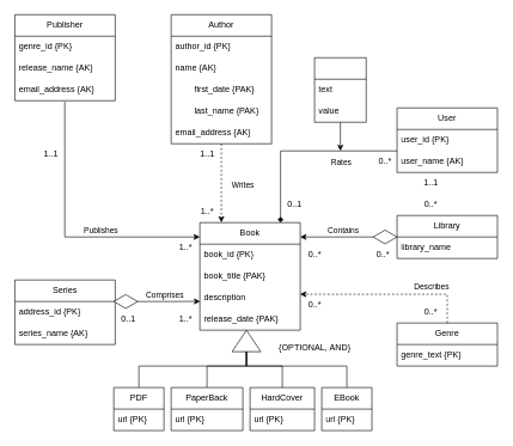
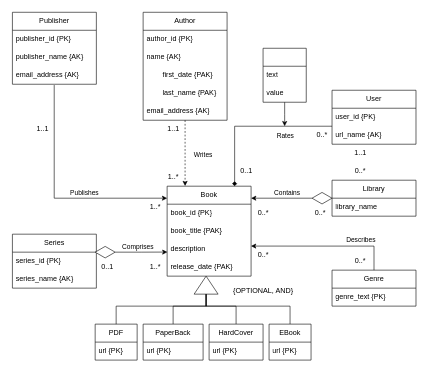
  <mxCell id="0" />
  <mxCell id="1" parent="0" />
  <mxCell id="2" value="User" style="swimlane;fontStyle=0;childLayout=stackLayout;horizontal=1;startSize=30;horizontalStack=0;resizeParent=1;resizeParentMax=0;resizeLast=0;collapsible=1;marginBottom=0;whiteSpace=wrap;html=1;" vertex="1" parent="1"><mxGeometry x="553" y="150" width="140" height="90" as="geometry" /></mxCell>
  <mxCell id="3" value="user_id {PK}" style="text;strokeColor=none;fillColor=none;align=left;verticalAlign=middle;spacingLeft=4;spacingRight=4;overflow=hidden;points=[[0,0.5],[1,0.5]];portConstraint=eastwest;rotatable=0;whiteSpace=wrap;html=1;" vertex="1" parent="2"><mxGeometry y="30" width="140" height="30" as="geometry" /></mxCell>
- <mxCell id="4" value="user_name {AK}" style="text;strokeColor=none;fillColor=none;align=left;verticalAlign=middle;spacingLeft=4;spacingRight=4;overflow=hidden;points=[[0,0.5],[1,0.5]];portConstraint=eastwest;rotatable=0;whiteSpace=wrap;html=1;" vertex="1" parent="2"><mxGeometry y="60" width="140" height="30" as="geometry" /></mxCell>
+ <mxCell id="4" value="url_name {AK}" style="text;strokeColor=none;fillColor=none;align=left;verticalAlign=middle;spacingLeft=4;spacingRight=4;overflow=hidden;points=[[0,0.5],[1,0.5]];portConstraint=eastwest;rotatable=0;whiteSpace=wrap;html=1;" vertex="1" parent="2"><mxGeometry y="60" width="140" height="30" as="geometry" /></mxCell>
  <mxCell id="5" value="Library" style="swimlane;fontStyle=0;childLayout=stackLayout;horizontal=1;startSize=30;horizontalStack=0;resizeParent=1;resizeParentMax=0;resizeLast=0;collapsible=1;marginBottom=0;whiteSpace=wrap;html=1;" vertex="1" parent="1"><mxGeometry x="553" y="300" width="140" height="60" as="geometry" /></mxCell>
  <mxCell id="6" value="library_name&amp;nbsp;" style="text;strokeColor=none;fillColor=none;align=left;verticalAlign=middle;spacingLeft=4;spacingRight=4;overflow=hidden;points=[[0,0.5],[1,0.5]];portConstraint=eastwest;rotatable=0;whiteSpace=wrap;html=1;" vertex="1" parent="5"><mxGeometry y="30" width="140" height="30" as="geometry" /></mxCell>
  <mxCell id="7" value="Book" style="swimlane;fontStyle=0;childLayout=stackLayout;horizontal=1;startSize=30;horizontalStack=0;resizeParent=1;resizeParentMax=0;resizeLast=0;collapsible=1;marginBottom=0;whiteSpace=wrap;html=1;" vertex="1" parent="1"><mxGeometry x="278" y="310" width="140" height="150" as="geometry" /></mxCell>
  <mxCell id="8" value="&lt;span style=&quot;text-align: center; text-wrap: nowrap;&quot;&gt;book_id {PK}&lt;/span&gt;" style="text;strokeColor=none;fillColor=none;align=left;verticalAlign=middle;spacingLeft=4;spacingRight=4;overflow=hidden;points=[[0,0.5],[1,0.5]];portConstraint=eastwest;rotatable=0;whiteSpace=wrap;html=1;" vertex="1" parent="7"><mxGeometry y="30" width="140" height="30" as="geometry" /></mxCell>
  <mxCell id="9" value="book_title {PAK}" style="text;strokeColor=none;fillColor=none;align=left;verticalAlign=middle;spacingLeft=4;spacingRight=4;overflow=hidden;points=[[0,0.5],[1,0.5]];portConstraint=eastwest;rotatable=0;whiteSpace=wrap;html=1;" vertex="1" parent="7"><mxGeometry y="60" width="140" height="30" as="geometry" /></mxCell>
  <mxCell id="10" value="description" style="text;strokeColor=none;fillColor=none;align=left;verticalAlign=middle;spacingLeft=4;spacingRight=4;overflow=hidden;points=[[0,0.5],[1,0.5]];portConstraint=eastwest;rotatable=0;whiteSpace=wrap;html=1;" vertex="1" parent="7"><mxGeometry y="90" width="140" height="30" as="geometry" /></mxCell>
  <mxCell id="11" value="release_date {PAK}" style="text;strokeColor=none;fillColor=none;align=left;verticalAlign=middle;spacingLeft=4;spacingRight=4;overflow=hidden;points=[[0,0.5],[1,0.5]];portConstraint=eastwest;rotatable=0;whiteSpace=wrap;html=1;" vertex="1" parent="7"><mxGeometry y="120" width="140" height="30" as="geometry" /></mxCell>
  <mxCell id="12" value="PDF" style="swimlane;fontStyle=0;childLayout=stackLayout;horizontal=1;startSize=30;horizontalStack=0;resizeParent=1;resizeParentMax=0;resizeLast=0;collapsible=1;marginBottom=0;whiteSpace=wrap;html=1;" vertex="1" parent="1"><mxGeometry x="158" y="540" width="70" height="60" as="geometry" /></mxCell>
  <mxCell id="13" value="&lt;span style=&quot;text-align: center; text-wrap: nowrap;&quot;&gt;url {PK}&lt;/span&gt;" style="text;strokeColor=none;fillColor=none;align=left;verticalAlign=middle;spacingLeft=4;spacingRight=4;overflow=hidden;points=[[0,0.5],[1,0.5]];portConstraint=eastwest;rotatable=0;whiteSpace=wrap;html=1;" vertex="1" parent="12"><mxGeometry y="30" width="70" height="30" as="geometry" /></mxCell>
  <mxCell id="14" style="edgeStyle=orthogonalEdgeStyle;rounded=0;orthogonalLoop=1;jettySize=auto;html=1;" edge="1" parent="1" source="16"><mxGeometry relative="1" as="geometry"><mxPoint x="418" y="330" as="targetPoint" /><Array as="points"><mxPoint x="418" y="330" /></Array></mxGeometry></mxCell>
  <mxCell id="15" value="Contains" style="edgeLabel;html=1;align=center;verticalAlign=middle;resizable=0;points=[];" vertex="1" connectable="0" parent="14"><mxGeometry x="-0.493" relative="1" as="geometry"><mxPoint x="-16" y="-10" as="offset" /></mxGeometry></mxCell>
  <mxCell id="16" value="" style="html=1;whiteSpace=wrap;aspect=fixed;shape=isoRectangle;" vertex="1" parent="1"><mxGeometry x="519.66" y="320" width="33.34" height="20" as="geometry" /></mxCell>
  <mxCell id="17" value="Author" style="swimlane;fontStyle=0;childLayout=stackLayout;horizontal=1;startSize=30;horizontalStack=0;resizeParent=1;resizeParentMax=0;resizeLast=0;collapsible=1;marginBottom=0;whiteSpace=wrap;html=1;" vertex="1" parent="1"><mxGeometry x="238" y="20" width="140" height="180" as="geometry" /></mxCell>
  <mxCell id="18" value="&lt;span style=&quot;text-align: center; text-wrap: nowrap;&quot;&gt;author_id {PK}&lt;/span&gt;" style="text;strokeColor=none;fillColor=none;align=left;verticalAlign=middle;spacingLeft=4;spacingRight=4;overflow=hidden;points=[[0,0.5],[1,0.5]];portConstraint=eastwest;rotatable=0;whiteSpace=wrap;html=1;" vertex="1" parent="17"><mxGeometry y="30" width="140" height="30" as="geometry" /></mxCell>
  <mxCell id="19" value="name {AK}" style="text;strokeColor=none;fillColor=none;align=left;verticalAlign=middle;spacingLeft=4;spacingRight=4;overflow=hidden;points=[[0,0.5],[1,0.5]];portConstraint=eastwest;rotatable=0;whiteSpace=wrap;html=1;" vertex="1" parent="17"><mxGeometry y="60" width="140" height="30" as="geometry" /></mxCell>
  <mxCell id="20" value="&lt;span style=&quot;white-space: pre;&quot;&gt;&#09;&lt;/span&gt;first_date {PAK}" style="text;strokeColor=none;fillColor=none;align=left;verticalAlign=middle;spacingLeft=4;spacingRight=4;overflow=hidden;points=[[0,0.5],[1,0.5]];portConstraint=eastwest;rotatable=0;whiteSpace=wrap;html=1;" vertex="1" parent="17"><mxGeometry y="90" width="140" height="30" as="geometry" /></mxCell>
  <mxCell id="21" value="&lt;span style=&quot;white-space: pre;&quot;&gt;&#09;&lt;/span&gt;last_name {PAK}" style="text;strokeColor=none;fillColor=none;align=left;verticalAlign=middle;spacingLeft=4;spacingRight=4;overflow=hidden;points=[[0,0.5],[1,0.5]];portConstraint=eastwest;rotatable=0;whiteSpace=wrap;html=1;" vertex="1" parent="17"><mxGeometry y="120" width="140" height="30" as="geometry" /></mxCell>
  <mxCell id="22" value="email_address {AK}" style="text;strokeColor=none;fillColor=none;align=left;verticalAlign=middle;spacingLeft=4;spacingRight=4;overflow=hidden;points=[[0,0.5],[1,0.5]];portConstraint=eastwest;rotatable=0;whiteSpace=wrap;html=1;" vertex="1" parent="17"><mxGeometry y="150" width="140" height="30" as="geometry" /></mxCell>
  <mxCell id="23" style="edgeStyle=orthogonalEdgeStyle;rounded=0;orthogonalLoop=1;jettySize=auto;html=1;entryX=0.214;entryY=-0.002;entryDx=0;entryDy=0;entryPerimeter=0;dashed=1;" edge="1" parent="1" source="17" target="7"><mxGeometry relative="1" as="geometry" /></mxCell>
  <mxCell id="24" value="Writes" style="edgeLabel;html=1;align=center;verticalAlign=middle;resizable=0;points=[];" vertex="1" connectable="0" parent="23"><mxGeometry x="0.077" y="3" relative="1" as="geometry"><mxPoint x="27" y="-3" as="offset" /></mxGeometry></mxCell>
  <mxCell id="25" style="edgeStyle=orthogonalEdgeStyle;rounded=0;orthogonalLoop=1;jettySize=auto;html=1;entryX=0.5;entryY=0;entryDx=0;entryDy=0;endArrow=none;endFill=0;" edge="1" parent="1" source="26" target="12"><mxGeometry relative="1" as="geometry"><Array as="points"><mxPoint x="343" y="510" /><mxPoint x="193" y="510" /></Array></mxGeometry></mxCell>
  <mxCell id="26" value="" style="triangle;whiteSpace=wrap;html=1;direction=north;" vertex="1" parent="1"><mxGeometry x="323" y="460" width="40" height="30" as="geometry" /></mxCell>
  <mxCell id="27" value="{OPTIONAL, AND}" style="text;html=1;align=center;verticalAlign=middle;resizable=0;points=[];autosize=1;strokeColor=none;fillColor=none;" vertex="1" parent="1"><mxGeometry x="378" y="470" width="120" height="30" as="geometry" /></mxCell>
  <mxCell id="28" style="edgeStyle=orthogonalEdgeStyle;rounded=0;orthogonalLoop=1;jettySize=auto;html=1;entryX=0.804;entryY=0;entryDx=0;entryDy=0;entryPerimeter=0;endArrow=diamond;" edge="1" parent="1" source="2" target="7"><mxGeometry relative="1" as="geometry"><Array as="points"><mxPoint x="391" y="210" /></Array></mxGeometry></mxCell>
  <mxCell id="29" value="Rates" style="edgeLabel;html=1;align=center;verticalAlign=middle;resizable=0;points=[];" vertex="1" connectable="0" parent="28"><mxGeometry x="-0.57" y="1" relative="1" as="geometry"><mxPoint x="-23" y="14" as="offset" /></mxGeometry></mxCell>
  <mxCell id="30" value="Genre" style="swimlane;fontStyle=0;childLayout=stackLayout;horizontal=1;startSize=30;horizontalStack=0;resizeParent=1;resizeParentMax=0;resizeLast=0;collapsible=1;marginBottom=0;whiteSpace=wrap;html=1;" vertex="1" parent="1"><mxGeometry x="553" y="450" width="140" height="60" as="geometry" /></mxCell>
  <mxCell id="31" value="genre_text {PK}" style="text;strokeColor=none;fillColor=none;align=left;verticalAlign=middle;spacingLeft=4;spacingRight=4;overflow=hidden;points=[[0,0.5],[1,0.5]];portConstraint=eastwest;rotatable=0;whiteSpace=wrap;html=1;" vertex="1" parent="30"><mxGeometry y="30" width="140" height="30" as="geometry" /></mxCell>
  <mxCell id="32" value="Series" style="swimlane;fontStyle=0;childLayout=stackLayout;horizontal=1;startSize=30;horizontalStack=0;resizeParent=1;resizeParentMax=0;resizeLast=0;collapsible=1;marginBottom=0;whiteSpace=wrap;html=1;" vertex="1" parent="1"><mxGeometry x="20" y="390" width="140" height="90" as="geometry" /></mxCell>
- <mxCell id="33" value="&lt;span style=&quot;text-align: center; text-wrap: nowrap;&quot;&gt;address_id {PK}&lt;/span&gt;" style="text;strokeColor=none;fillColor=none;align=left;verticalAlign=middle;spacingLeft=4;spacingRight=4;overflow=hidden;points=[[0,0.5],[1,0.5]];portConstraint=eastwest;rotatable=0;whiteSpace=wrap;html=1;" vertex="1" parent="32"><mxGeometry y="30" width="140" height="30" as="geometry" /></mxCell>
+ <mxCell id="33" value="&lt;span style=&quot;text-align: center; text-wrap: nowrap;&quot;&gt;series_id {PK}&lt;/span&gt;" style="text;strokeColor=none;fillColor=none;align=left;verticalAlign=middle;spacingLeft=4;spacingRight=4;overflow=hidden;points=[[0,0.5],[1,0.5]];portConstraint=eastwest;rotatable=0;whiteSpace=wrap;html=1;" vertex="1" parent="32"><mxGeometry y="30" width="140" height="30" as="geometry" /></mxCell>
  <mxCell id="34" value="series_name {AK}" style="text;strokeColor=none;fillColor=none;align=left;verticalAlign=middle;spacingLeft=4;spacingRight=4;overflow=hidden;points=[[0,0.5],[1,0.5]];portConstraint=eastwest;rotatable=0;whiteSpace=wrap;html=1;" vertex="1" parent="32"><mxGeometry y="60" width="140" height="30" as="geometry" /></mxCell>
  <mxCell id="35" style="edgeStyle=orthogonalEdgeStyle;rounded=0;orthogonalLoop=1;jettySize=auto;html=1;entryX=0;entryY=0.5;entryDx=0;entryDy=0;endArrow=none;endFill=0;" edge="1" parent="1" source="36" target="26"><mxGeometry relative="1" as="geometry"><Array as="points"><mxPoint x="288" y="510" /><mxPoint x="343" y="510" /></Array></mxGeometry></mxCell>
  <mxCell id="36" value="PaperBack" style="swimlane;fontStyle=0;childLayout=stackLayout;horizontal=1;startSize=30;horizontalStack=0;resizeParent=1;resizeParentMax=0;resizeLast=0;collapsible=1;marginBottom=0;whiteSpace=wrap;html=1;" vertex="1" parent="1"><mxGeometry x="238" y="540" width="100" height="60" as="geometry" /></mxCell>
  <mxCell id="37" value="&lt;span style=&quot;text-align: center; text-wrap: nowrap;&quot;&gt;url {PK}&lt;/span&gt;" style="text;strokeColor=none;fillColor=none;align=left;verticalAlign=middle;spacingLeft=4;spacingRight=4;overflow=hidden;points=[[0,0.5],[1,0.5]];portConstraint=eastwest;rotatable=0;whiteSpace=wrap;html=1;" vertex="1" parent="36"><mxGeometry y="30" width="100" height="30" as="geometry" /></mxCell>
  <mxCell id="38" style="edgeStyle=orthogonalEdgeStyle;rounded=0;orthogonalLoop=1;jettySize=auto;html=1;entryX=0;entryY=0.5;entryDx=0;entryDy=0;endArrow=none;endFill=0;" edge="1" parent="1" source="39" target="26"><mxGeometry relative="1" as="geometry"><Array as="points"><mxPoint x="393" y="510" /><mxPoint x="343" y="510" /></Array></mxGeometry></mxCell>
  <mxCell id="39" value="HardCover" style="swimlane;fontStyle=0;childLayout=stackLayout;horizontal=1;startSize=30;horizontalStack=0;resizeParent=1;resizeParentMax=0;resizeLast=0;collapsible=1;marginBottom=0;whiteSpace=wrap;html=1;" vertex="1" parent="1"><mxGeometry x="348" y="540" width="90" height="60" as="geometry" /></mxCell>
  <mxCell id="40" value="&lt;span style=&quot;text-align: center; text-wrap: nowrap;&quot;&gt;url {PK}&lt;/span&gt;" style="text;strokeColor=none;fillColor=none;align=left;verticalAlign=middle;spacingLeft=4;spacingRight=4;overflow=hidden;points=[[0,0.5],[1,0.5]];portConstraint=eastwest;rotatable=0;whiteSpace=wrap;html=1;" vertex="1" parent="39"><mxGeometry y="30" width="90" height="30" as="geometry" /></mxCell>
  <mxCell id="41" style="edgeStyle=orthogonalEdgeStyle;rounded=0;orthogonalLoop=1;jettySize=auto;html=1;entryX=0;entryY=0.5;entryDx=0;entryDy=0;endArrow=none;endFill=0;" edge="1" parent="1" source="42" target="26"><mxGeometry relative="1" as="geometry"><Array as="points"><mxPoint x="483" y="510" /><mxPoint x="343" y="510" /></Array></mxGeometry></mxCell>
  <mxCell id="42" value="EBook" style="swimlane;fontStyle=0;childLayout=stackLayout;horizontal=1;startSize=30;horizontalStack=0;resizeParent=1;resizeParentMax=0;resizeLast=0;collapsible=1;marginBottom=0;whiteSpace=wrap;html=1;" vertex="1" parent="1"><mxGeometry x="448" y="540" width="70" height="60" as="geometry" /></mxCell>
  <mxCell id="43" value="&lt;span style=&quot;text-align: center; text-wrap: nowrap;&quot;&gt;url {PK}&lt;/span&gt;" style="text;strokeColor=none;fillColor=none;align=left;verticalAlign=middle;spacingLeft=4;spacingRight=4;overflow=hidden;points=[[0,0.5],[1,0.5]];portConstraint=eastwest;rotatable=0;whiteSpace=wrap;html=1;" vertex="1" parent="42"><mxGeometry y="30" width="70" height="30" as="geometry" /></mxCell>
  <mxCell id="44" value="" style="html=1;whiteSpace=wrap;aspect=fixed;shape=isoRectangle;" vertex="1" parent="1"><mxGeometry x="158" y="410" width="33.34" height="20" as="geometry" /></mxCell>
  <mxCell id="45" style="edgeStyle=orthogonalEdgeStyle;rounded=0;orthogonalLoop=1;jettySize=auto;html=1;" edge="1" parent="1" source="46"><mxGeometry relative="1" as="geometry"><mxPoint x="474" y="210" as="targetPoint" /></mxGeometry></mxCell>
  <mxCell id="46" value="" style="swimlane;fontStyle=0;childLayout=stackLayout;horizontal=1;startSize=30;horizontalStack=0;resizeParent=1;resizeParentMax=0;resizeLast=0;collapsible=1;marginBottom=0;whiteSpace=wrap;html=1;" vertex="1" parent="1"><mxGeometry x="438" y="80" width="72" height="90" as="geometry" /></mxCell>
  <mxCell id="47" value="text" style="text;strokeColor=none;fillColor=none;align=left;verticalAlign=middle;spacingLeft=4;spacingRight=4;overflow=hidden;points=[[0,0.5],[1,0.5]];portConstraint=eastwest;rotatable=0;whiteSpace=wrap;html=1;" vertex="1" parent="46"><mxGeometry y="30" width="72" height="30" as="geometry" /></mxCell>
  <mxCell id="48" value="value" style="text;strokeColor=none;fillColor=none;align=left;verticalAlign=middle;spacingLeft=4;spacingRight=4;overflow=hidden;points=[[0,0.5],[1,0.5]];portConstraint=eastwest;rotatable=0;whiteSpace=wrap;html=1;" vertex="1" parent="46"><mxGeometry y="60" width="72" height="30" as="geometry" /></mxCell>
  <mxCell id="49" style="edgeStyle=orthogonalEdgeStyle;rounded=0;orthogonalLoop=1;jettySize=auto;html=1;exitX=0.498;exitY=1.044;exitDx=0;exitDy=0;exitPerimeter=0;" edge="1" parent="1" source="54"><mxGeometry relative="1" as="geometry"><mxPoint x="90" y="220" as="sourcePoint" /><mxPoint x="278" y="330" as="targetPoint" /><Array as="points"><mxPoint x="90" y="330" /></Array></mxGeometry></mxCell>
  <mxCell id="50" value="Publishes" style="edgeLabel;html=1;align=center;verticalAlign=middle;resizable=0;points=[];" vertex="1" connectable="0" parent="49"><mxGeometry x="0.244" y="1" relative="1" as="geometry"><mxPoint x="4" y="-9" as="offset" /></mxGeometry></mxCell>
  <mxCell id="51" value="Publisher" style="swimlane;fontStyle=0;childLayout=stackLayout;horizontal=1;startSize=30;horizontalStack=0;resizeParent=1;resizeParentMax=0;resizeLast=0;collapsible=1;marginBottom=0;whiteSpace=wrap;html=1;" vertex="1" parent="1"><mxGeometry x="20" y="20" width="140" height="120" as="geometry" /></mxCell>
- <mxCell id="52" value="&lt;span style=&quot;text-align: center; text-wrap: nowrap;&quot;&gt;genre_id {PK}&lt;/span&gt;" style="text;strokeColor=none;fillColor=none;align=left;verticalAlign=middle;spacingLeft=4;spacingRight=4;overflow=hidden;points=[[0,0.5],[1,0.5]];portConstraint=eastwest;rotatable=0;whiteSpace=wrap;html=1;" vertex="1" parent="51"><mxGeometry y="30" width="140" height="30" as="geometry" /></mxCell>
- <mxCell id="53" value="release_name {AK}" style="text;strokeColor=none;fillColor=none;align=left;verticalAlign=middle;spacingLeft=4;spacingRight=4;overflow=hidden;points=[[0,0.5],[1,0.5]];portConstraint=eastwest;rotatable=0;whiteSpace=wrap;html=1;" vertex="1" parent="51"><mxGeometry y="60" width="140" height="30" as="geometry" /></mxCell>
+ <mxCell id="52" value="&lt;span style=&quot;text-align: center; text-wrap: nowrap;&quot;&gt;publisher_id {PK}&lt;/span&gt;" style="text;strokeColor=none;fillColor=none;align=left;verticalAlign=middle;spacingLeft=4;spacingRight=4;overflow=hidden;points=[[0,0.5],[1,0.5]];portConstraint=eastwest;rotatable=0;whiteSpace=wrap;html=1;" vertex="1" parent="51"><mxGeometry y="30" width="140" height="30" as="geometry" /></mxCell>
+ <mxCell id="53" value="publisher_name {AK}" style="text;strokeColor=none;fillColor=none;align=left;verticalAlign=middle;spacingLeft=4;spacingRight=4;overflow=hidden;points=[[0,0.5],[1,0.5]];portConstraint=eastwest;rotatable=0;whiteSpace=wrap;html=1;" vertex="1" parent="51"><mxGeometry y="60" width="140" height="30" as="geometry" /></mxCell>
  <mxCell id="54" value="email_address {AK}" style="text;strokeColor=none;fillColor=none;align=left;verticalAlign=middle;spacingLeft=4;spacingRight=4;overflow=hidden;points=[[0,0.5],[1,0.5]];portConstraint=eastwest;rotatable=0;whiteSpace=wrap;html=1;" vertex="1" parent="51"><mxGeometry y="90" width="140" height="30" as="geometry" /></mxCell>
  <mxCell id="55" value="0..*" style="text;html=1;align=center;verticalAlign=middle;resizable=0;points=[];autosize=1;strokeColor=none;fillColor=none;" vertex="1" parent="1"><mxGeometry x="516.33" y="210" width="40" height="30" as="geometry" /></mxCell>
  <mxCell id="56" value="0..1" style="text;html=1;align=center;verticalAlign=middle;resizable=0;points=[];autosize=1;strokeColor=none;fillColor=none;" vertex="1" parent="1"><mxGeometry x="390" y="270" width="40" height="30" as="geometry" /></mxCell>
  <mxCell id="57" value="1..1" style="text;html=1;align=center;verticalAlign=middle;resizable=0;points=[];autosize=1;strokeColor=none;fillColor=none;" vertex="1" parent="1"><mxGeometry x="580" y="240" width="40" height="30" as="geometry" /></mxCell>
  <mxCell id="58" value="0..*" style="text;html=1;align=center;verticalAlign=middle;resizable=0;points=[];autosize=1;strokeColor=none;fillColor=none;" vertex="1" parent="1"><mxGeometry x="580" y="270" width="40" height="30" as="geometry" /></mxCell>
  <mxCell id="59" value="0..*" style="text;html=1;align=center;verticalAlign=middle;resizable=0;points=[];autosize=1;strokeColor=none;fillColor=none;" vertex="1" parent="1"><mxGeometry x="513" y="340" width="40" height="30" as="geometry" /></mxCell>
  <mxCell id="60" value="0..*" style="text;html=1;align=center;verticalAlign=middle;resizable=0;points=[];autosize=1;strokeColor=none;fillColor=none;" vertex="1" parent="1"><mxGeometry x="418" y="340" width="40" height="30" as="geometry" /></mxCell>
  <mxCell id="61" value="1..1" style="text;html=1;align=center;verticalAlign=middle;resizable=0;points=[];autosize=1;strokeColor=none;fillColor=none;" vertex="1" parent="1"><mxGeometry x="268" y="200" width="40" height="30" as="geometry" /></mxCell>
  <mxCell id="62" value="1..*" style="text;html=1;align=center;verticalAlign=middle;resizable=0;points=[];autosize=1;strokeColor=none;fillColor=none;" vertex="1" parent="1"><mxGeometry x="268" y="280" width="40" height="30" as="geometry" /></mxCell>
  <mxCell id="63" value="0..*" style="text;html=1;align=center;verticalAlign=middle;resizable=0;points=[];autosize=1;strokeColor=none;fillColor=none;" vertex="1" parent="1"><mxGeometry x="418" y="410" width="40" height="30" as="geometry" /></mxCell>
  <mxCell id="64" value="0..*" style="text;html=1;align=center;verticalAlign=middle;resizable=0;points=[];autosize=1;strokeColor=none;fillColor=none;" vertex="1" parent="1"><mxGeometry x="580" y="420" width="40" height="30" as="geometry" /></mxCell>
  <mxCell id="65" value="1..1" style="text;html=1;align=center;verticalAlign=middle;resizable=0;points=[];autosize=1;strokeColor=none;fillColor=none;" vertex="1" parent="1"><mxGeometry x="50" y="200" width="40" height="30" as="geometry" /></mxCell>
  <mxCell id="66" value="1..*" style="text;html=1;align=center;verticalAlign=middle;resizable=0;points=[];autosize=1;strokeColor=none;fillColor=none;" vertex="1" parent="1"><mxGeometry x="238" y="330" width="40" height="30" as="geometry" /></mxCell>
  <mxCell id="67" value="0..1" style="text;html=1;align=center;verticalAlign=middle;resizable=0;points=[];autosize=1;strokeColor=none;fillColor=none;" vertex="1" parent="1"><mxGeometry x="158" y="430" width="40" height="30" as="geometry" /></mxCell>
  <mxCell id="68" value="1..*" style="text;html=1;align=center;verticalAlign=middle;resizable=0;points=[];autosize=1;strokeColor=none;fillColor=none;" vertex="1" parent="1"><mxGeometry x="238" y="430" width="40" height="30" as="geometry" /></mxCell>
  <mxCell id="69" style="edgeStyle=orthogonalEdgeStyle;rounded=0;orthogonalLoop=1;jettySize=auto;html=1;entryX=0.003;entryY=0.662;entryDx=0;entryDy=0;entryPerimeter=0;" edge="1" parent="1" source="44" target="10"><mxGeometry relative="1" as="geometry" /></mxCell>
  <mxCell id="70" value="Comprises" style="edgeLabel;html=1;align=center;verticalAlign=middle;resizable=0;points=[];" vertex="1" connectable="0" parent="69"><mxGeometry x="-0.277" relative="1" as="geometry"><mxPoint x="5" y="-10" as="offset" /></mxGeometry></mxCell>
- <mxCell id="71" style="edgeStyle=orthogonalEdgeStyle;rounded=0;orthogonalLoop=1;jettySize=auto;html=1;entryX=0.999;entryY=0.329;entryDx=0;entryDy=0;entryPerimeter=0;dashed=1;" edge="1" parent="1" source="30" target="10"><mxGeometry relative="1" as="geometry"><mxPoint x="420" y="410" as="targetPoint" /><Array as="points"><mxPoint x="623" y="410" /></Array></mxGeometry></mxCell>
+ <mxCell id="71" style="edgeStyle=orthogonalEdgeStyle;rounded=0;orthogonalLoop=1;jettySize=auto;html=1;entryX=0.999;entryY=0.329;entryDx=0;entryDy=0;entryPerimeter=0;" edge="1" parent="1" source="30" target="10"><mxGeometry relative="1" as="geometry"><mxPoint x="420" y="410" as="targetPoint" /><Array as="points"><mxPoint x="623" y="410" /></Array></mxGeometry></mxCell>
  <mxCell id="72" value="Describes" style="edgeLabel;html=1;align=center;verticalAlign=middle;resizable=0;points=[];" vertex="1" connectable="0" parent="71"><mxGeometry x="-0.298" relative="1" as="geometry"><mxPoint x="23" y="-10" as="offset" /></mxGeometry></mxCell>
